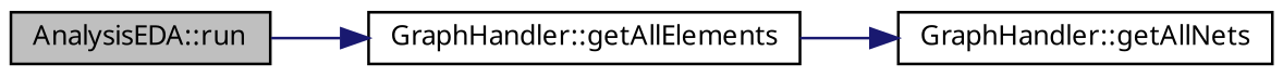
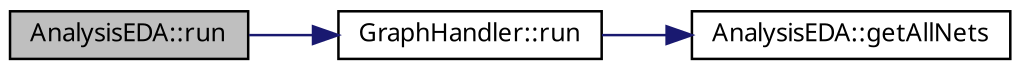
  digraph {
    rankdir=LR
    node [color=black fillcolor=white fontname="FreeSans.ttf" fontsize=10 shape=record style=filled]
    edge [color=midnightblue fontname="FreeSans.ttf" fontsize=10 labelfontname="FreeSans.ttf" labelfontsize=10 style=solid]
    n1 [fillcolor=grey75 fontcolor=black height=0.2 label="AnalysisEDA::run" width=0.4]
-   n2 [height=0.2 label="GraphHandler::getAllElements" width=0.4]
-   n3 [height=0.2 label="GraphHandler::getAllNets" width=0.4]
+   n2 [height=0.2 label="GraphHandler::run" width=0.4]
+   n3 [height=0.2 label="AnalysisEDA::getAllNets" width=0.4]
    n1 -> n2
    n2 -> n3
  }
